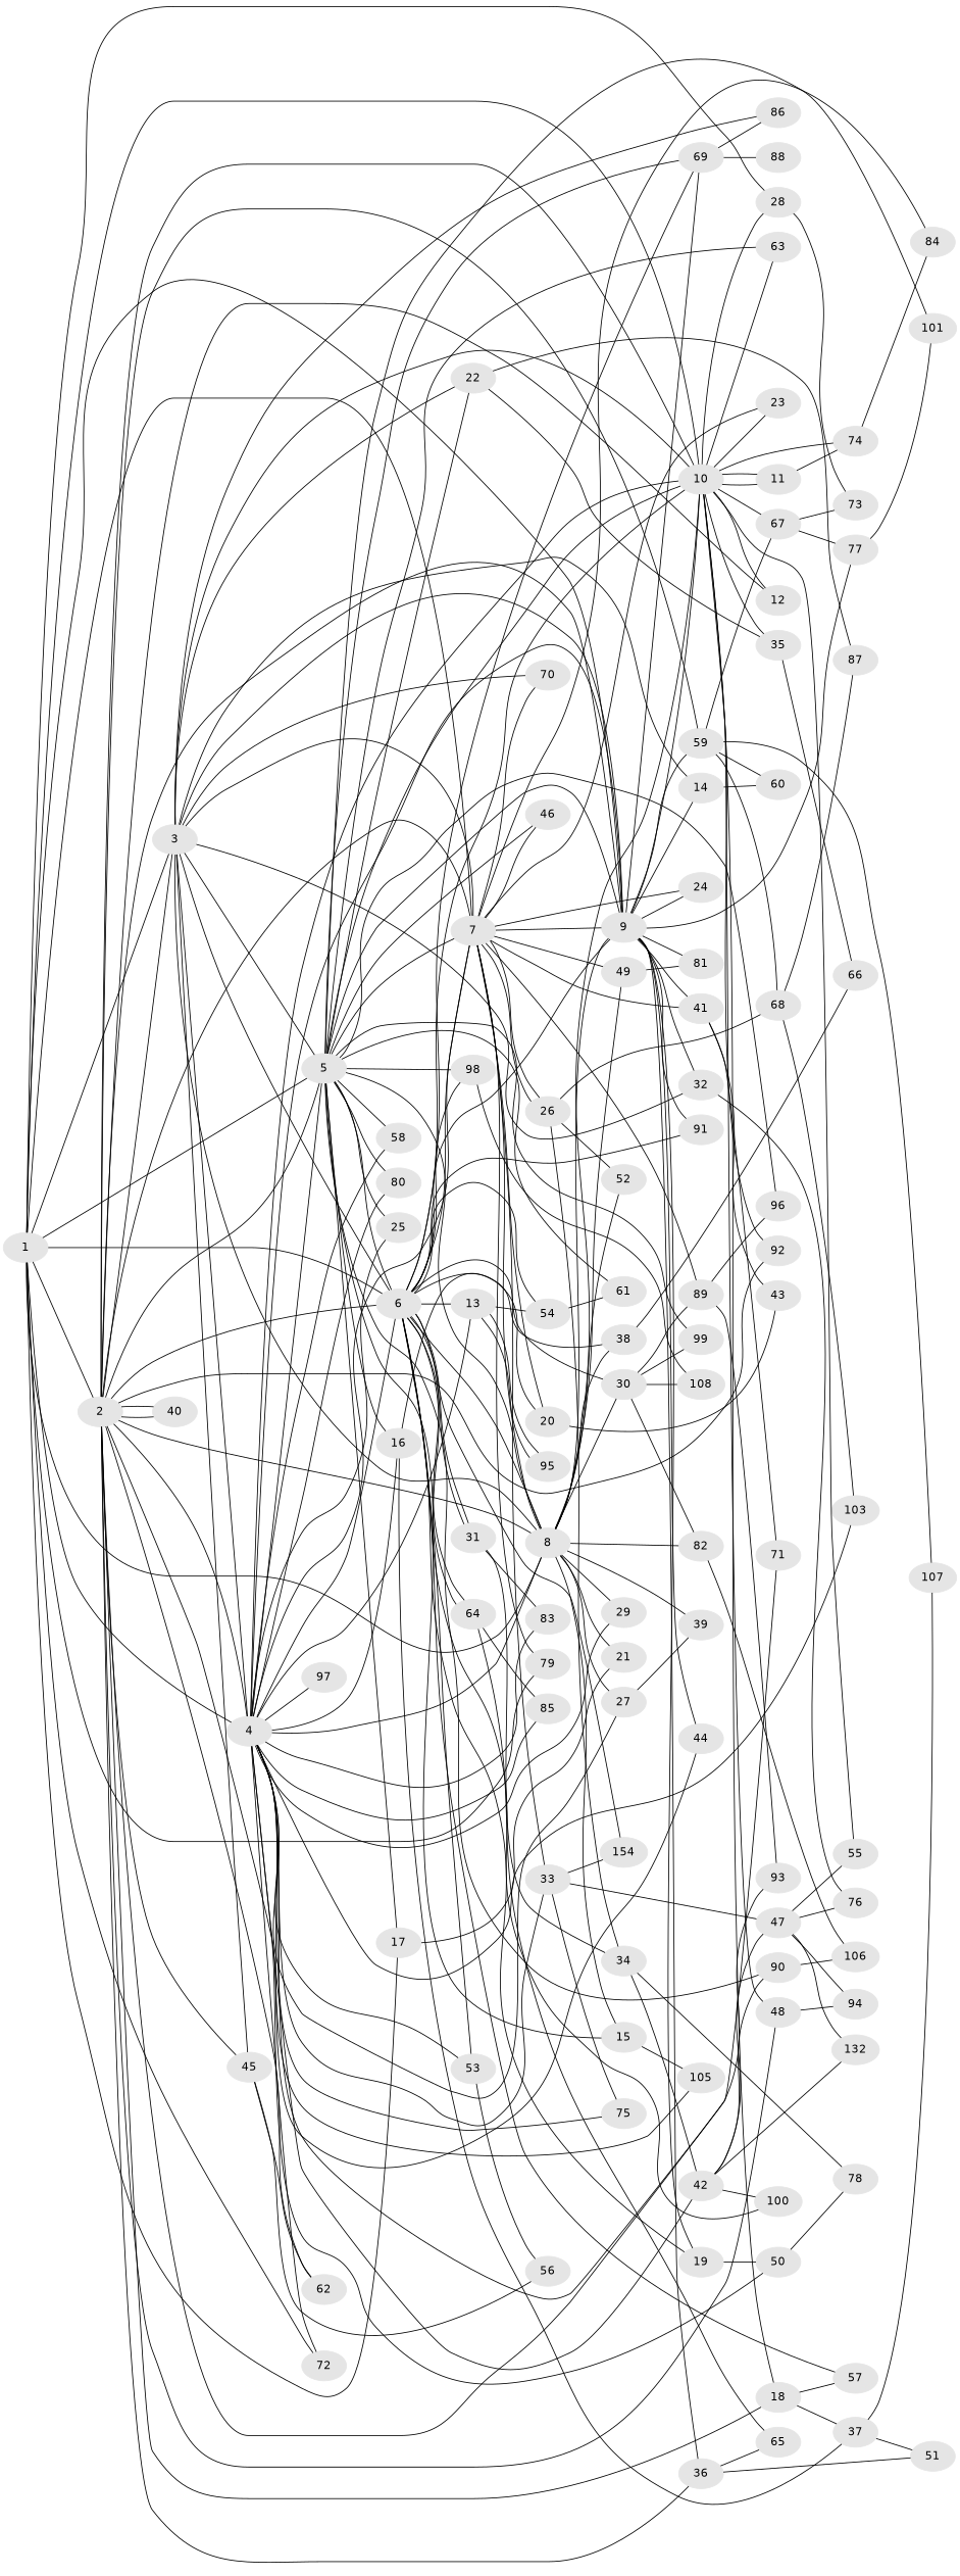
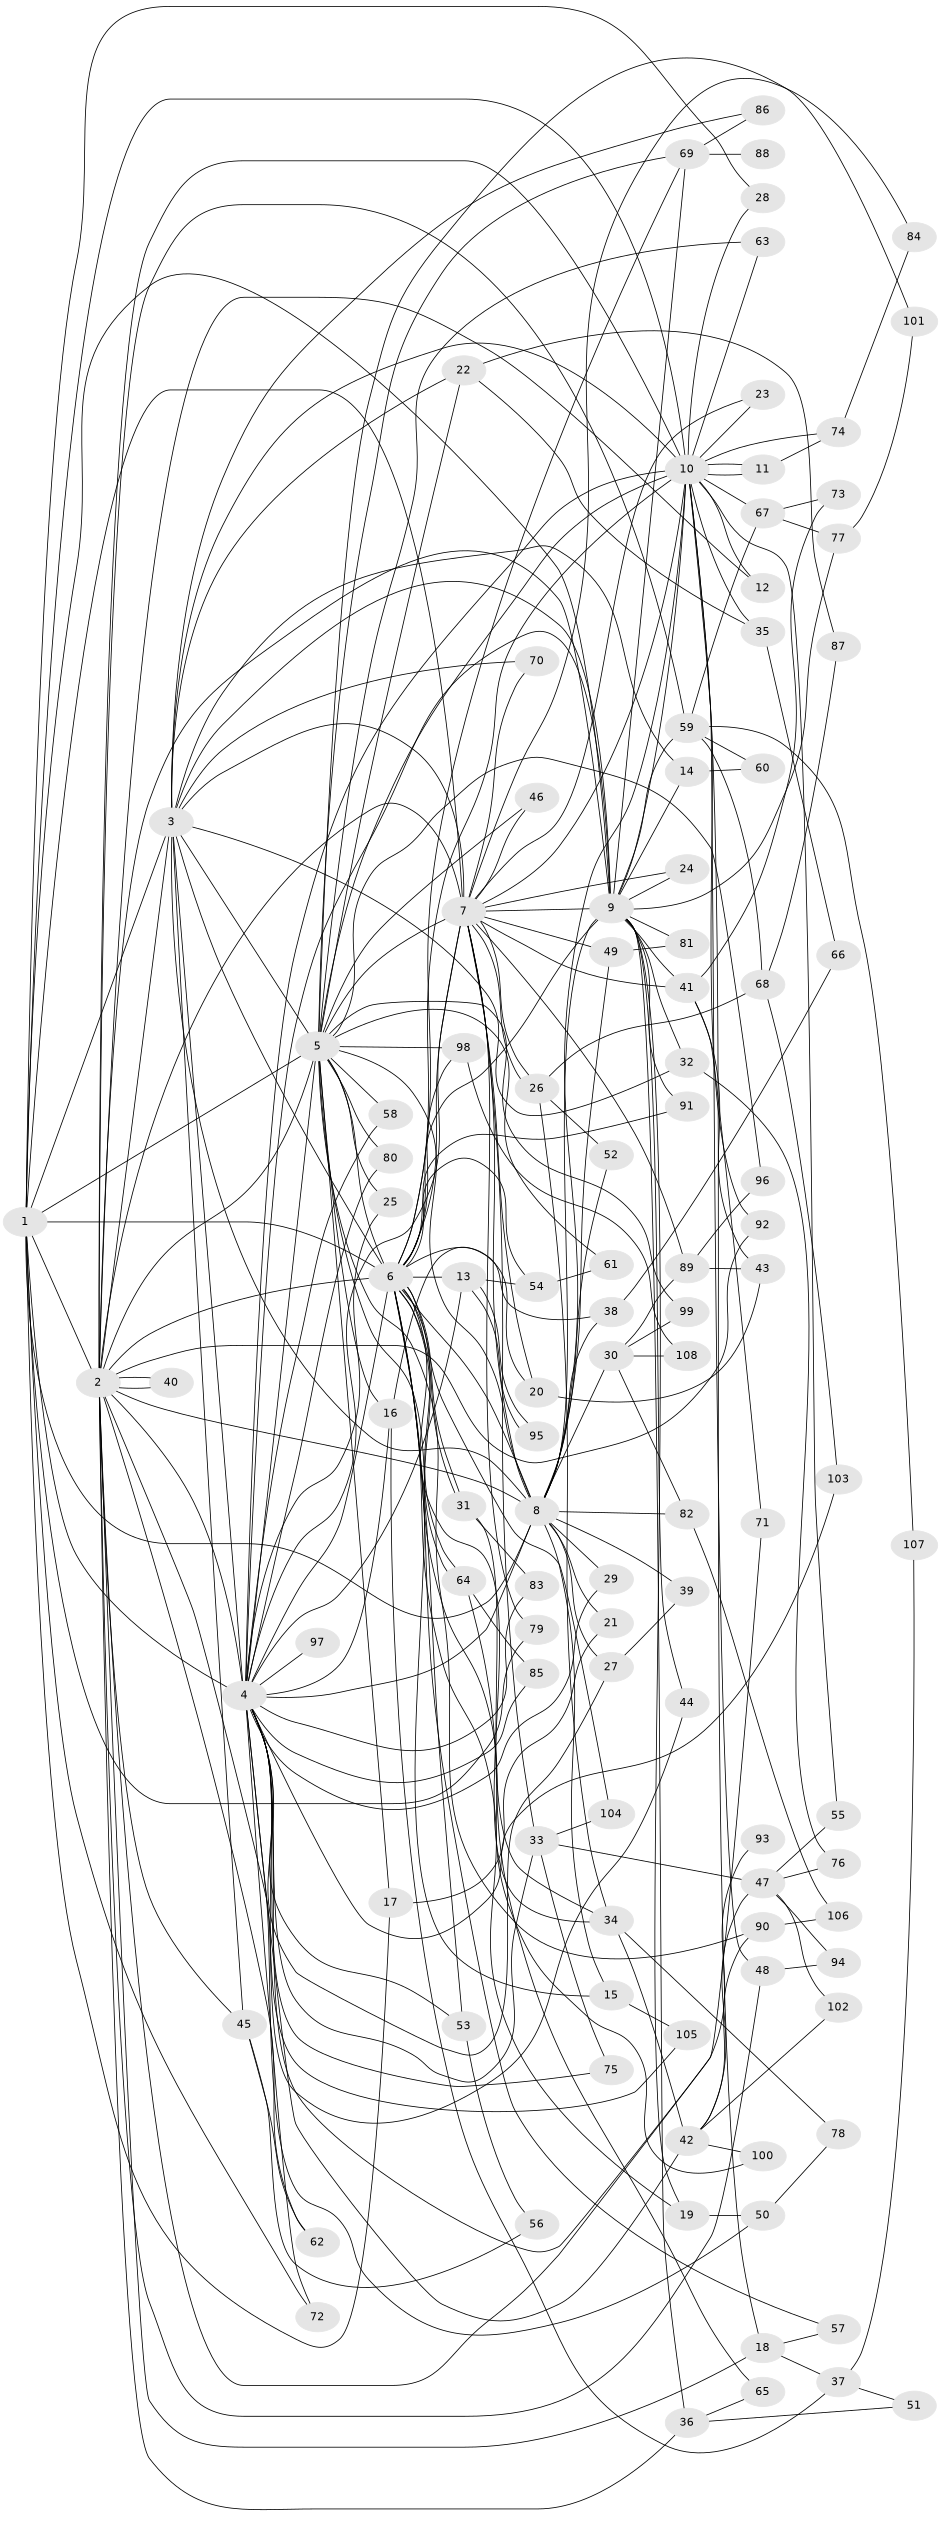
  graph {
    fontname="DejaVu Sans"
    rankdir=LR
    node [color=gray90 fontname="DejaVu Sans" style=filled]
    edge [fontname="DejaVu Sans"]
    1
    2
    3
    4
    5
    6
    7
    8
    9
    10
    17
    28
    72
    79
    12
    18
    36
    40
    44
    45
    48
    59
    62
    71
    92
    14
    22
    32
    70
    86
    13
    16
    25
    27
    29
    33
    42
    50
    53
    58
    75
    80
    83
    85
    93
    97
    103
    105
    15
    46
    61
    63
    69
    90
    96
    98
    99
    101
    19
    20
    30
    31
    54
    57
    64
    91
    100
-   104 [label=154]
+   104
    23
    24
    26
    41
    49
    84
    89
    21
    38
    39
    52
    82
    77
    81
    11
    35
    55
    67
    74
    73
    37
    51
    65
    56
    94
    60
    68
    107
    87
    76
    95
    47
-   102 [label=132]
+   102
    78
    88
    106
    108
    43
    34
    66
    1 -- 2
    1 -- 3
    1 -- 4
    1 -- 5
    1 -- 6
    1 -- 7
    1 -- 8
    1 -- 9
    1 -- 10
    1 -- 17
    1 -- 28
    1 -- 72
    1 -- 79
    2 -- 3
    2 -- 4
    2 -- 5
    2 -- 6
    2 -- 7
    2 -- 8
    2 -- 9
    2 -- 10
    2 -- 12
    2 -- 18
    2 -- 36
    2 -- 40
    2 -- 40
    2 -- 44
    2 -- 45
    2 -- 48
    2 -- 59
    2 -- 62
    2 -- 71
    2 -- 92
    3 -- 4
    3 -- 5
    3 -- 6
    3 -- 7
    3 -- 8
    3 -- 9
    3 -- 10
    3 -- 45
    3 -- 14
    3 -- 22
    3 -- 32
    3 -- 70
    3 -- 86
    4 -- 5
    4 -- 6
    4 -- 7
    4 -- 8
    4 -- 9
    4 -- 10
    4 -- 72
    4 -- 13
    4 -- 16
    4 -- 25
    4 -- 27
    4 -- 29
    4 -- 33
    4 -- 42
    4 -- 50
    4 -- 53
    4 -- 58
    4 -- 75
    4 -- 80
    4 -- 83
    4 -- 85
    4 -- 93
    4 -- 97
    4 -- 103
    4 -- 105
    5 -- 6
    5 -- 7
    5 -- 8
-   5 -- 9
    5 -- 10
    5 -- 17
    5 -- 22
    5 -- 16
    5 -- 25
    5 -- 58
    5 -- 80
    5 -- 15
    5 -- 46
    5 -- 61
    5 -- 63
    5 -- 69
    5 -- 90
    5 -- 96
    5 -- 98
    5 -- 99
    5 -- 101
    6 -- 7
    6 -- 8
    6 -- 9
    6 -- 10
    6 -- 13
    6 -- 53
    6 -- 69
    6 -- 98
    6 -- 19
    6 -- 20
-   6 -- 30
+   6 -- 34
    6 -- 31
    6 -- 31
    6 -- 54
    6 -- 57
    6 -- 64
    6 -- 64
    6 -- 91
    6 -- 100
    6 -- 104
    7 -- 8
    7 -- 9
+   7 -- 10
    7 -- 79
    7 -- 70
    7 -- 33
    7 -- 46
    7 -- 20
    7 -- 23
    7 -- 24
    7 -- 26
    7 -- 26
    7 -- 41
    7 -- 49
    7 -- 84
    7 -- 89
    8 -- 9
    8 -- 10
    8 -- 27
    8 -- 29
    8 -- 15
    8 -- 30
    8 -- 49
    8 -- 21
    8 -- 38
    8 -- 39
    8 -- 52
    8 -- 82
    9 -- 10
    9 -- 36
    9 -- 44
    9 -- 59
    9 -- 14
    9 -- 32
    9 -- 69
    9 -- 19
    9 -- 91
    9 -- 24
    9 -- 41
    9 -- 77
    9 -- 81
    10 -- 28
    10 -- 12
    10 -- 18
    10 -- 48
    10 -- 92
    10 -- 63
    10 -- 23
    10 -- 11
    10 -- 11
    10 -- 35
    10 -- 55
    10 -- 67
    10 -- 74
    17 -- 21
-   28 -- 73
+   41 -- 73
    18 -- 57
    18 -- 37
    36 -- 51
    36 -- 65
    45 -- 62
    45 -- 56
    48 -- 94
    59 -- 67
    59 -- 60
    59 -- 68
    59 -- 107
    14 -- 60
    22 -- 35
    22 -- 87
    32 -- 76
    13 -- 54
    13 -- 95
    13 -- 95
    16 -- 38
    16 -- 37
    27 -- 39
    33 -- 75
    33 -- 104
    33 -- 47
    42 -- 90
    42 -- 100
    42 -- 47
    42 -- 102
    50 -- 78
    53 -- 56
    15 -- 105
    69 -- 86
    69 -- 88
    90 -- 106
    98 -- 108
    19 -- 50
    20 -- 43
    30 -- 99
    30 -- 89
    30 -- 82
    30 -- 108
    31 -- 83
    31 -- 34
    54 -- 61
    64 -- 85
    64 -- 65
    26 -- 52
    26 -- 68
    26 -- 34
    41 -- 71
    41 -- 43
    49 -- 81
-   89 -- 93
+   89 -- 43
    89 -- 96
    38 -- 66
    82 -- 106
    77 -- 101
    11 -- 74
    35 -- 66
    67 -- 77
    67 -- 73
    74 -- 84
    37 -- 51
    37 -- 107
    68 -- 103
    68 -- 87
    47 -- 55
    47 -- 94
    47 -- 76
    47 -- 102
    34 -- 42
    34 -- 78
  }
